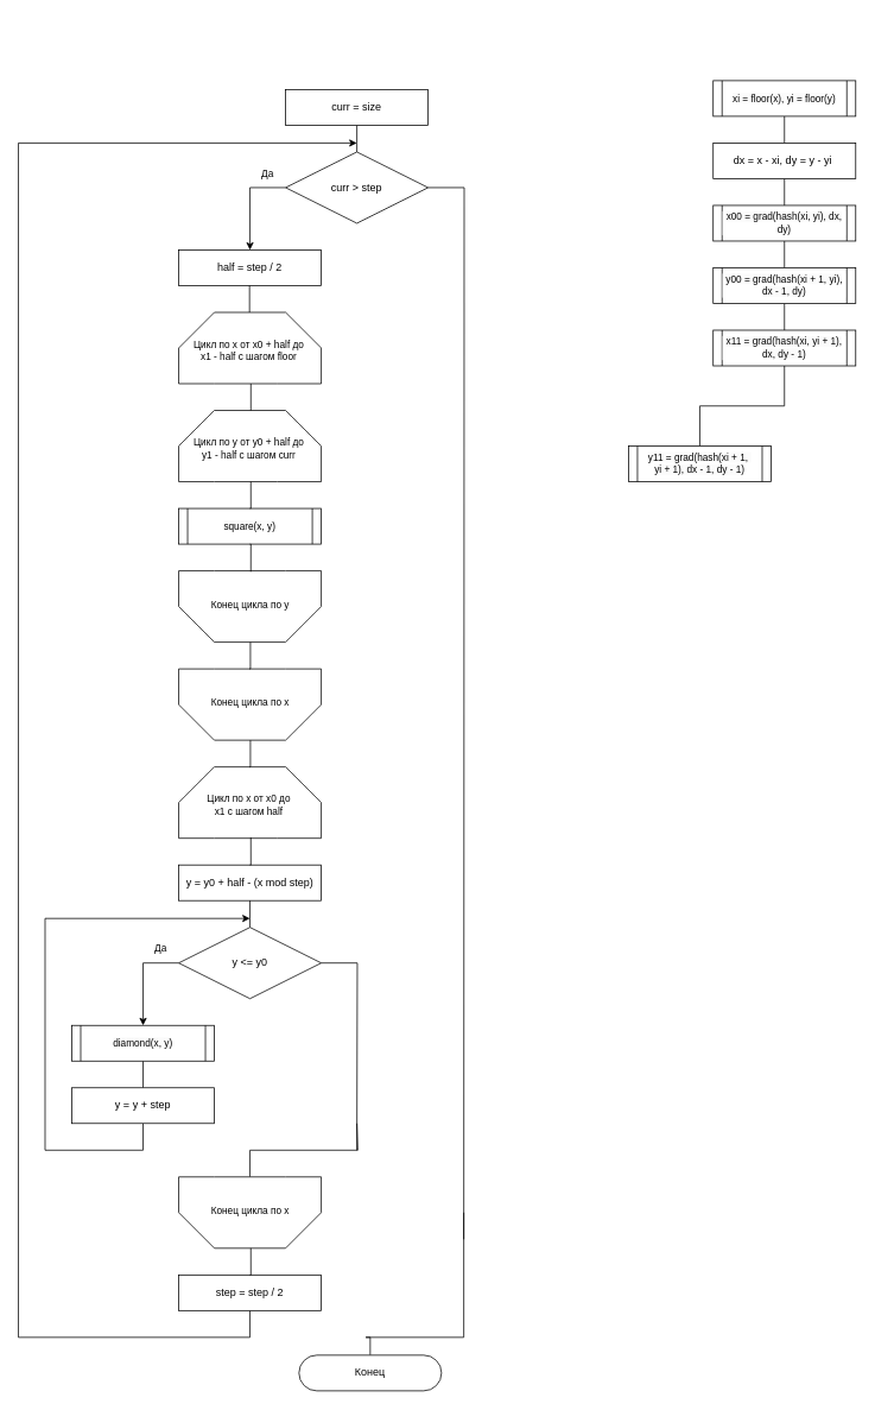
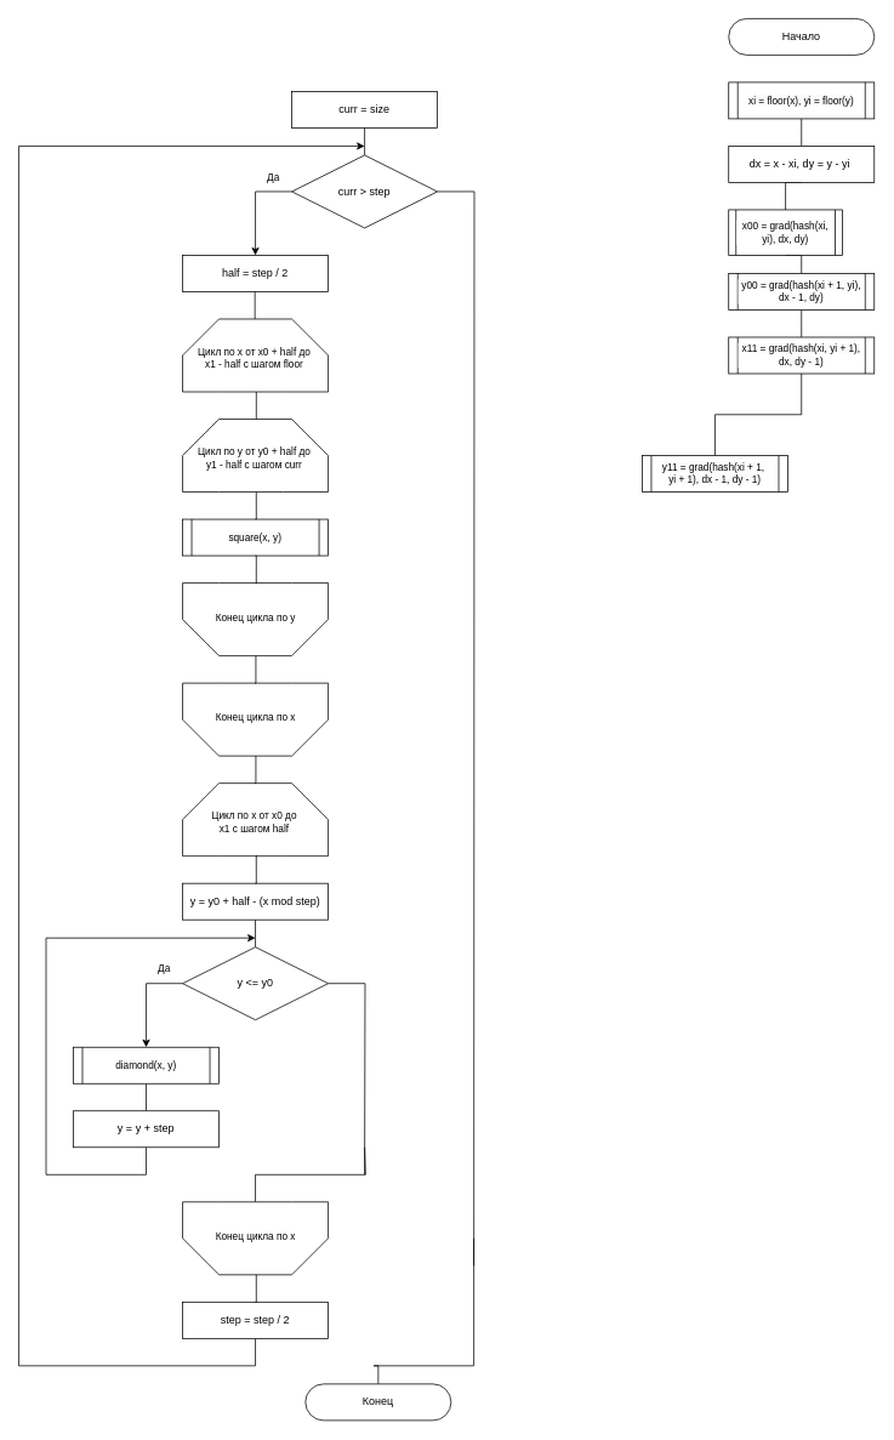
  <mxCell id="0" />
  <mxCell id="1" parent="0" />
+ <mxCell id="2" value="Начало" style="rounded=1;whiteSpace=wrap;html=1;arcSize=50;" vertex="1" parent="1"><mxGeometry x="800" width="160" height="40" as="geometry" y="20" /></mxCell>
  <mxCell id="3" style="edgeStyle=orthogonalEdgeStyle;shape=connector;rounded=0;orthogonalLoop=1;jettySize=auto;html=1;exitX=0.5;exitY=1;exitDx=0;exitDy=0;entryX=0.5;entryY=0;entryDx=0;entryDy=0;strokeColor=default;align=center;verticalAlign=middle;fontFamily=Helvetica;fontSize=11;fontColor=default;labelBackgroundColor=default;endArrow=none;endFill=0;" edge="1" parent="1" source="4" target="7"><mxGeometry relative="1" as="geometry" /></mxCell>
  <mxCell id="4" value="curr = size" style="rounded=0;whiteSpace=wrap;html=1;" vertex="1" parent="1"><mxGeometry x="320" y="100" width="160" height="40" as="geometry" /></mxCell>
  <mxCell id="5" style="edgeStyle=orthogonalEdgeStyle;shape=connector;rounded=0;orthogonalLoop=1;jettySize=auto;html=1;exitX=0;exitY=0.5;exitDx=0;exitDy=0;entryX=0.5;entryY=0;entryDx=0;entryDy=0;strokeColor=default;align=center;verticalAlign=middle;fontFamily=Helvetica;fontSize=11;fontColor=default;labelBackgroundColor=default;endArrow=classic;" edge="1" parent="1" source="7" target="18"><mxGeometry relative="1" as="geometry" /></mxCell>
  <mxCell id="6" style="edgeStyle=orthogonalEdgeStyle;shape=connector;rounded=0;orthogonalLoop=1;jettySize=auto;html=1;exitX=1;exitY=0.5;exitDx=0;exitDy=0;strokeColor=default;align=center;verticalAlign=middle;fontFamily=Helvetica;fontSize=11;fontColor=default;labelBackgroundColor=default;endArrow=none;endFill=0;" edge="1" parent="1" source="7"><mxGeometry relative="1" as="geometry"><mxPoint x="520" y="1390" as="targetPoint" /></mxGeometry></mxCell>
  <mxCell id="7" value="curr &amp;gt; step" style="rhombus;whiteSpace=wrap;html=1;" vertex="1" parent="1"><mxGeometry x="320" y="170" width="160" height="80" as="geometry" /></mxCell>
  <mxCell id="8" value="&lt;div style=&quot;font-size: 11px;&quot;&gt;Цикл по x от x0 + half до&amp;nbsp;&lt;/div&gt;&lt;div style=&quot;font-size: 11px;&quot;&gt;x1 - half с шагом floor&amp;nbsp;&lt;/div&gt;" style="verticalLabelPosition=middle;verticalAlign=middle;html=1;shape=mxgraph.basic.polygon;polyCoords=[[0.25,0],[0.75,0],[1,0.25],[1,0.5],[0.69,0.5],[0.25,0.5],[0,0.5],[0,0.25]];polyline=0;labelBackgroundColor=none;labelPosition=center;align=center;spacingTop=-75;spacing=2;fontSize=11;" vertex="1" parent="1"><mxGeometry x="200" y="350" width="160" height="160" as="geometry" /></mxCell>
  <mxCell id="9" value="Да" style="text;html=1;align=center;verticalAlign=middle;whiteSpace=wrap;rounded=0;fontFamily=Helvetica;fontSize=11;fontColor=default;labelBackgroundColor=none;" vertex="1" parent="1"><mxGeometry x="270" y="180" width="60" height="30" as="geometry" /></mxCell>
  <mxCell id="10" value="&lt;div style=&quot;font-size: 11px;&quot;&gt;Цикл по y от y0 + half до&amp;nbsp;&lt;/div&gt;&lt;div style=&quot;font-size: 11px;&quot;&gt;y1 - half с шагом curr&amp;nbsp;&lt;/div&gt;" style="verticalLabelPosition=middle;verticalAlign=middle;html=1;shape=mxgraph.basic.polygon;polyCoords=[[0.25,0],[0.75,0],[1,0.25],[1,0.5],[0.69,0.5],[0.25,0.5],[0,0.5],[0,0.25]];polyline=0;labelBackgroundColor=none;labelPosition=center;align=center;spacingTop=-75;spacing=2;fontSize=11;" vertex="1" parent="1"><mxGeometry x="200" y="460" width="160" height="160" as="geometry" /></mxCell>
  <mxCell id="11" style="edgeStyle=orthogonalEdgeStyle;rounded=0;orthogonalLoop=1;jettySize=auto;html=1;endArrow=none;endFill=0;" edge="1" parent="1"><mxGeometry relative="1" as="geometry"><mxPoint x="281" y="430" as="sourcePoint" /><mxPoint x="281" y="460" as="targetPoint" /></mxGeometry></mxCell>
  <mxCell id="12" value="&lt;div&gt;&lt;span style=&quot;background-color: rgb(251, 251, 251);&quot;&gt;square(x, y)&lt;/span&gt;&lt;/div&gt;" style="shape=process;whiteSpace=wrap;html=1;backgroundOutline=1;fontFamily=Helvetica;fontSize=11;fontColor=default;labelBackgroundColor=default;size=0.062;" vertex="1" parent="1"><mxGeometry x="200" y="570" width="160" height="40" as="geometry" /></mxCell>
  <mxCell id="13" style="edgeStyle=orthogonalEdgeStyle;shape=connector;rounded=0;orthogonalLoop=1;jettySize=auto;html=1;exitX=0.5;exitY=0;exitDx=0;exitDy=0;entryX=0.506;entryY=0.5;entryDx=0;entryDy=0;entryPerimeter=0;strokeColor=default;align=center;verticalAlign=middle;fontFamily=Helvetica;fontSize=11;fontColor=default;labelBackgroundColor=default;endArrow=none;endFill=0;" edge="1" parent="1" source="12" target="10"><mxGeometry relative="1" as="geometry" /></mxCell>
  <mxCell id="14" value="Конец цикла по y" style="verticalLabelPosition=middle;verticalAlign=middle;html=1;shape=mxgraph.basic.polygon;polyCoords=[[0.25,0.5],[0.75,0.5],[1,0.5],[1,0.75],[0.75,1],[0.25,1],[0,0.75],[0,0.5]];polyline=0;fontFamily=Helvetica;fontSize=11;fontColor=default;labelBackgroundColor=default;labelPosition=center;align=center;spacingTop=75;" vertex="1" parent="1"><mxGeometry x="200" y="560" width="160" height="160" as="geometry" /></mxCell>
  <mxCell id="15" value="Конец цикла по x" style="verticalLabelPosition=middle;verticalAlign=middle;html=1;shape=mxgraph.basic.polygon;polyCoords=[[0.25,0.5],[0.75,0.5],[1,0.5],[1,0.75],[0.75,1],[0.25,1],[0,0.75],[0,0.5]];polyline=0;fontFamily=Helvetica;fontSize=11;fontColor=default;labelBackgroundColor=default;labelPosition=center;align=center;spacingTop=75;" vertex="1" parent="1"><mxGeometry x="200" y="670" width="160" height="160" as="geometry" /></mxCell>
  <mxCell id="16" style="edgeStyle=orthogonalEdgeStyle;shape=connector;rounded=0;orthogonalLoop=1;jettySize=auto;html=1;exitX=0.5;exitY=1;exitDx=0;exitDy=0;entryX=0.506;entryY=0.506;entryDx=0;entryDy=0;entryPerimeter=0;strokeColor=default;align=center;verticalAlign=middle;fontFamily=Helvetica;fontSize=11;fontColor=default;labelBackgroundColor=default;endArrow=none;endFill=0;" edge="1" parent="1" source="12" target="14"><mxGeometry relative="1" as="geometry" /></mxCell>
  <mxCell id="17" style="edgeStyle=orthogonalEdgeStyle;shape=connector;rounded=0;orthogonalLoop=1;jettySize=auto;html=1;exitX=0.5;exitY=0;exitDx=0;exitDy=0;entryX=0.506;entryY=0.5;entryDx=0;entryDy=0;entryPerimeter=0;strokeColor=default;align=center;verticalAlign=middle;fontFamily=Helvetica;fontSize=11;fontColor=default;labelBackgroundColor=default;endArrow=none;endFill=0;" edge="1" parent="1"><mxGeometry relative="1" as="geometry"><mxPoint x="279.5" y="750" as="sourcePoint" /><mxPoint x="280.5" y="720" as="targetPoint" /></mxGeometry></mxCell>
  <mxCell id="18" value="half = step / 2" style="rounded=0;whiteSpace=wrap;html=1;" vertex="1" parent="1"><mxGeometry x="200" y="280" width="160" height="40" as="geometry" /></mxCell>
  <mxCell id="19" style="edgeStyle=orthogonalEdgeStyle;shape=connector;rounded=0;orthogonalLoop=1;jettySize=auto;html=1;exitX=0.5;exitY=1;exitDx=0;exitDy=0;entryX=0.5;entryY=0;entryDx=0;entryDy=0;strokeColor=default;align=center;verticalAlign=middle;fontFamily=Helvetica;fontSize=11;fontColor=default;labelBackgroundColor=default;endArrow=none;endFill=0;" edge="1" parent="1"><mxGeometry relative="1" as="geometry"><mxPoint x="279.5" y="320" as="sourcePoint" /><mxPoint x="279.5" y="350" as="targetPoint" /></mxGeometry></mxCell>
  <mxCell id="20" value="&lt;div style=&quot;font-size: 11px;&quot;&gt;Цикл по x от x0 до&amp;nbsp;&lt;/div&gt;&lt;div style=&quot;font-size: 11px;&quot;&gt;x1 с шагом half&amp;nbsp;&lt;/div&gt;" style="verticalLabelPosition=middle;verticalAlign=middle;html=1;shape=mxgraph.basic.polygon;polyCoords=[[0.25,0],[0.75,0],[1,0.25],[1,0.5],[0.69,0.5],[0.25,0.5],[0,0.5],[0,0.25]];polyline=0;labelBackgroundColor=none;labelPosition=center;align=center;spacingTop=-75;spacing=2;fontSize=11;" vertex="1" parent="1"><mxGeometry x="200" y="860" width="160" height="160" as="geometry" /></mxCell>
  <mxCell id="21" style="edgeStyle=orthogonalEdgeStyle;shape=connector;rounded=0;orthogonalLoop=1;jettySize=auto;html=1;exitX=0.5;exitY=0;exitDx=0;exitDy=0;entryX=0.506;entryY=0.5;entryDx=0;entryDy=0;entryPerimeter=0;strokeColor=default;align=center;verticalAlign=middle;fontFamily=Helvetica;fontSize=11;fontColor=default;labelBackgroundColor=default;endArrow=none;endFill=0;" edge="1" parent="1"><mxGeometry relative="1" as="geometry"><mxPoint x="279.5" y="860" as="sourcePoint" /><mxPoint x="280.5" y="830" as="targetPoint" /></mxGeometry></mxCell>
  <mxCell id="22" value="y = y0 + half - (x mod step)" style="rounded=0;whiteSpace=wrap;html=1;" vertex="1" parent="1"><mxGeometry x="200" y="970" width="160" height="40" as="geometry" /></mxCell>
  <mxCell id="23" style="edgeStyle=orthogonalEdgeStyle;shape=connector;rounded=0;orthogonalLoop=1;jettySize=auto;html=1;exitX=0.5;exitY=0;exitDx=0;exitDy=0;entryX=0.506;entryY=0.494;entryDx=0;entryDy=0;entryPerimeter=0;strokeColor=default;align=center;verticalAlign=middle;fontFamily=Helvetica;fontSize=11;fontColor=default;labelBackgroundColor=default;endArrow=none;endFill=0;" edge="1" parent="1" source="22" target="20"><mxGeometry relative="1" as="geometry" /></mxCell>
  <mxCell id="24" style="edgeStyle=orthogonalEdgeStyle;shape=connector;rounded=0;orthogonalLoop=1;jettySize=auto;html=1;exitX=0.5;exitY=0;exitDx=0;exitDy=0;entryX=0.5;entryY=1;entryDx=0;entryDy=0;strokeColor=default;align=center;verticalAlign=middle;fontFamily=Helvetica;fontSize=11;fontColor=default;labelBackgroundColor=default;endArrow=none;endFill=0;" edge="1" parent="1" source="27" target="22"><mxGeometry relative="1" as="geometry" /></mxCell>
  <mxCell id="25" style="edgeStyle=orthogonalEdgeStyle;shape=connector;rounded=0;orthogonalLoop=1;jettySize=auto;html=1;exitX=0;exitY=0.5;exitDx=0;exitDy=0;entryX=0.5;entryY=0;entryDx=0;entryDy=0;strokeColor=default;align=center;verticalAlign=middle;fontFamily=Helvetica;fontSize=11;fontColor=default;labelBackgroundColor=default;endArrow=classic;endFill=1;" edge="1" parent="1" source="27" target="29"><mxGeometry relative="1" as="geometry" /></mxCell>
  <mxCell id="26" style="edgeStyle=orthogonalEdgeStyle;shape=connector;rounded=0;orthogonalLoop=1;jettySize=auto;html=1;exitX=1;exitY=0.5;exitDx=0;exitDy=0;strokeColor=default;align=center;verticalAlign=middle;fontFamily=Helvetica;fontSize=11;fontColor=default;labelBackgroundColor=default;endArrow=none;endFill=0;" edge="1" parent="1" source="27"><mxGeometry relative="1" as="geometry"><mxPoint x="400" y="1290" as="targetPoint" /></mxGeometry></mxCell>
  <mxCell id="27" value="y &amp;lt;= y0" style="rhombus;whiteSpace=wrap;html=1;" vertex="1" parent="1"><mxGeometry x="200" y="1040" width="160" height="80" as="geometry" /></mxCell>
  <mxCell id="28" style="edgeStyle=orthogonalEdgeStyle;shape=connector;rounded=0;orthogonalLoop=1;jettySize=auto;html=1;exitX=0.5;exitY=1;exitDx=0;exitDy=0;entryX=0.5;entryY=0;entryDx=0;entryDy=0;strokeColor=default;align=center;verticalAlign=middle;fontFamily=Helvetica;fontSize=11;fontColor=default;labelBackgroundColor=default;endArrow=none;endFill=0;" edge="1" parent="1" source="29" target="32"><mxGeometry relative="1" as="geometry" /></mxCell>
  <mxCell id="29" value="&lt;div&gt;&lt;span style=&quot;background-color: rgb(251, 251, 251);&quot;&gt;diamond(x, y)&lt;/span&gt;&lt;/div&gt;" style="shape=process;whiteSpace=wrap;html=1;backgroundOutline=1;fontFamily=Helvetica;fontSize=11;fontColor=default;labelBackgroundColor=default;size=0.062;" vertex="1" parent="1"><mxGeometry x="80" y="1150" width="160" height="40" as="geometry" /></mxCell>
  <mxCell id="30" value="Да" style="text;html=1;align=center;verticalAlign=middle;whiteSpace=wrap;rounded=0;fontFamily=Helvetica;fontSize=11;fontColor=default;labelBackgroundColor=none;" vertex="1" parent="1"><mxGeometry x="150" y="1049" width="60" height="30" as="geometry" /></mxCell>
  <mxCell id="31" style="edgeStyle=orthogonalEdgeStyle;shape=connector;rounded=0;orthogonalLoop=1;jettySize=auto;html=1;exitX=0.5;exitY=1;exitDx=0;exitDy=0;strokeColor=default;align=center;verticalAlign=middle;fontFamily=Helvetica;fontSize=11;fontColor=default;labelBackgroundColor=default;endArrow=classic;endFill=1;" edge="1" parent="1" source="32"><mxGeometry relative="1" as="geometry"><mxPoint x="280" y="1030" as="targetPoint" /><Array as="points"><mxPoint x="160" y="1290" /><mxPoint x="50" y="1290" /><mxPoint x="50" y="1030" /></Array></mxGeometry></mxCell>
  <mxCell id="32" value="y = y + step" style="rounded=0;whiteSpace=wrap;html=1;" vertex="1" parent="1"><mxGeometry x="80" y="1220" width="160" height="40" as="geometry" /></mxCell>
  <mxCell id="33" style="edgeStyle=orthogonalEdgeStyle;shape=connector;rounded=0;orthogonalLoop=1;jettySize=auto;html=1;exitX=0.5;exitY=0;exitDx=0;exitDy=0;strokeColor=default;align=center;verticalAlign=middle;fontFamily=Helvetica;fontSize=11;fontColor=default;labelBackgroundColor=default;endArrow=none;endFill=0;" edge="1" parent="1"><mxGeometry relative="1" as="geometry"><mxPoint x="400" y="1260" as="targetPoint" /><mxPoint x="280" y="1320" as="sourcePoint" /><Array as="points"><mxPoint x="280" y="1290" /><mxPoint x="401" y="1290" /></Array></mxGeometry></mxCell>
  <mxCell id="34" style="edgeStyle=orthogonalEdgeStyle;shape=connector;rounded=0;orthogonalLoop=1;jettySize=auto;html=1;exitX=0.5;exitY=0;exitDx=0;exitDy=0;strokeColor=default;align=center;verticalAlign=middle;fontFamily=Helvetica;fontSize=11;fontColor=default;labelBackgroundColor=default;endArrow=none;endFill=0;" edge="1" parent="1" source="35"><mxGeometry relative="1" as="geometry"><mxPoint x="520" y="1360" as="targetPoint" /><Array as="points"><mxPoint x="410" y="1500" /><mxPoint x="521" y="1500" /></Array></mxGeometry></mxCell>
  <mxCell id="35" value="Конец" style="rounded=1;whiteSpace=wrap;html=1;arcSize=50;" vertex="1" parent="1"><mxGeometry x="335" y="1520" width="160" height="40" as="geometry" /></mxCell>
  <mxCell id="36" value="Конец цикла по x" style="verticalLabelPosition=middle;verticalAlign=middle;html=1;shape=mxgraph.basic.polygon;polyCoords=[[0.25,0.5],[0.75,0.5],[1,0.5],[1,0.75],[0.75,1],[0.25,1],[0,0.75],[0,0.5]];polyline=0;fontFamily=Helvetica;fontSize=11;fontColor=default;labelBackgroundColor=default;labelPosition=center;align=center;spacingTop=75;" vertex="1" parent="1"><mxGeometry x="200" y="1240" width="160" height="160" as="geometry" /></mxCell>
  <mxCell id="37" style="edgeStyle=orthogonalEdgeStyle;shape=connector;rounded=0;orthogonalLoop=1;jettySize=auto;html=1;strokeColor=default;align=center;verticalAlign=middle;fontFamily=Helvetica;fontSize=11;fontColor=default;labelBackgroundColor=default;endArrow=none;endFill=0;entryX=0.5;entryY=1;entryDx=0;entryDy=0;startArrow=classic;startFill=1;" edge="1" parent="1" target="38"><mxGeometry relative="1" as="geometry"><mxPoint x="400" y="160" as="sourcePoint" /><mxPoint x="279" y="1480" as="targetPoint" /><Array as="points"><mxPoint x="20" y="160" /><mxPoint x="20" y="1500" /><mxPoint x="280" y="1500" /></Array></mxGeometry></mxCell>
  <mxCell id="38" value="step = step / 2" style="rounded=0;whiteSpace=wrap;html=1;" vertex="1" parent="1"><mxGeometry x="200" y="1430" width="160" height="40" as="geometry" /></mxCell>
  <mxCell id="39" style="edgeStyle=orthogonalEdgeStyle;shape=connector;rounded=0;orthogonalLoop=1;jettySize=auto;html=1;exitX=0.5;exitY=0;exitDx=0;exitDy=0;entryX=0.506;entryY=1;entryDx=0;entryDy=0;entryPerimeter=0;strokeColor=default;align=center;verticalAlign=middle;fontFamily=Helvetica;fontSize=11;fontColor=default;labelBackgroundColor=default;endArrow=none;endFill=0;" edge="1" parent="1" source="38" target="36"><mxGeometry relative="1" as="geometry" /></mxCell>
  <mxCell id="40" style="edgeStyle=orthogonalEdgeStyle;shape=connector;rounded=0;orthogonalLoop=1;jettySize=auto;html=1;exitX=0.5;exitY=1;exitDx=0;exitDy=0;entryX=0.5;entryY=0;entryDx=0;entryDy=0;strokeColor=default;align=center;verticalAlign=middle;fontFamily=Helvetica;fontSize=11;fontColor=default;labelBackgroundColor=default;endArrow=none;endFill=0;" edge="1" parent="1" source="41" target="43"><mxGeometry relative="1" as="geometry" /></mxCell>
  <mxCell id="41" value="&lt;div&gt;&lt;span style=&quot;background-color: rgb(251, 251, 251);&quot;&gt;xi = floor(x), yi = floor(y)&lt;/span&gt;&lt;/div&gt;" style="shape=process;whiteSpace=wrap;html=1;backgroundOutline=1;fontFamily=Helvetica;fontSize=11;fontColor=default;labelBackgroundColor=default;size=0.062;" vertex="1" parent="1"><mxGeometry x="800" y="90" width="160" height="40" as="geometry" /></mxCell>
  <mxCell id="42" style="edgeStyle=orthogonalEdgeStyle;shape=connector;rounded=0;orthogonalLoop=1;jettySize=auto;html=1;exitX=0.5;exitY=1;exitDx=0;exitDy=0;entryX=0.5;entryY=0;entryDx=0;entryDy=0;strokeColor=default;align=center;verticalAlign=middle;fontFamily=Helvetica;fontSize=11;fontColor=default;labelBackgroundColor=default;endArrow=none;endFill=0;" edge="1" parent="1" source="43" target="45"><mxGeometry relative="1" as="geometry" /></mxCell>
  <mxCell id="43" value="dx = x - xi, dy = y - yi&amp;nbsp;" style="rounded=0;whiteSpace=wrap;html=1;" vertex="1" parent="1"><mxGeometry x="800" y="160" width="160" height="40" as="geometry" /></mxCell>
  <mxCell id="44" style="edgeStyle=orthogonalEdgeStyle;shape=connector;rounded=0;orthogonalLoop=1;jettySize=auto;html=1;exitX=0.5;exitY=1;exitDx=0;exitDy=0;entryX=0.5;entryY=0;entryDx=0;entryDy=0;strokeColor=default;align=center;verticalAlign=middle;fontFamily=Helvetica;fontSize=11;fontColor=default;labelBackgroundColor=default;endArrow=none;endFill=0;" edge="1" parent="1" source="45" target="47"><mxGeometry relative="1" as="geometry" /></mxCell>
- <mxCell id="45" value="&lt;div&gt;&lt;span style=&quot;background-color: rgb(251, 251, 251);&quot;&gt;x00 = grad(hash(xi, yi), dx, dy)&lt;/span&gt;&lt;/div&gt;" style="shape=process;whiteSpace=wrap;html=1;backgroundOutline=1;fontFamily=Helvetica;fontSize=11;fontColor=default;labelBackgroundColor=default;size=0.062;" vertex="1" parent="1"><mxGeometry x="800" y="230" width="160" height="40" as="geometry" /></mxCell>
+ <mxCell id="45" value="&lt;div&gt;&lt;span style=&quot;background-color: rgb(251, 251, 251);&quot;&gt;x00 = grad(hash(xi, yi), dx, dy)&lt;/span&gt;&lt;/div&gt;" style="shape=process;whiteSpace=wrap;html=1;backgroundOutline=1;fontFamily=Helvetica;fontSize=11;fontColor=default;labelBackgroundColor=default;size=0.062;" vertex="1" parent="1"><mxGeometry x="800" y="230" width="125" height="50" as="geometry" /></mxCell>
  <mxCell id="46" style="edgeStyle=orthogonalEdgeStyle;shape=connector;rounded=0;orthogonalLoop=1;jettySize=auto;html=1;exitX=0.5;exitY=1;exitDx=0;exitDy=0;entryX=0.5;entryY=0;entryDx=0;entryDy=0;strokeColor=default;align=center;verticalAlign=middle;fontFamily=Helvetica;fontSize=11;fontColor=default;labelBackgroundColor=default;endArrow=none;endFill=0;" edge="1" parent="1" source="47" target="49"><mxGeometry relative="1" as="geometry" /></mxCell>
  <mxCell id="47" value="&lt;div&gt;&lt;span style=&quot;background-color: rgb(251, 251, 251);&quot;&gt;y00 = grad(hash(xi + 1, yi), dx - 1, dy)&lt;/span&gt;&lt;/div&gt;" style="shape=process;whiteSpace=wrap;html=1;backgroundOutline=1;fontFamily=Helvetica;fontSize=11;fontColor=default;labelBackgroundColor=default;size=0.062;" vertex="1" parent="1"><mxGeometry x="800" y="300" width="160" height="40" as="geometry" /></mxCell>
  <mxCell id="48" style="edgeStyle=orthogonalEdgeStyle;shape=connector;rounded=0;orthogonalLoop=1;jettySize=auto;html=1;exitX=0.5;exitY=1;exitDx=0;exitDy=0;entryX=0.5;entryY=0;entryDx=0;entryDy=0;strokeColor=default;align=center;verticalAlign=middle;fontFamily=Helvetica;fontSize=11;fontColor=default;labelBackgroundColor=default;endArrow=none;endFill=0;" edge="1" parent="1" source="49" target="50"><mxGeometry relative="1" as="geometry" /></mxCell>
  <mxCell id="49" value="&lt;div&gt;&lt;span style=&quot;background-color: rgb(251, 251, 251);&quot;&gt;x11 = grad(hash(xi, yi + 1), dx, dy - 1)&lt;/span&gt;&lt;/div&gt;" style="shape=process;whiteSpace=wrap;html=1;backgroundOutline=1;fontFamily=Helvetica;fontSize=11;fontColor=default;labelBackgroundColor=default;size=0.062;" vertex="1" parent="1"><mxGeometry x="800" y="370" width="160" height="40" as="geometry" /></mxCell>
  <mxCell id="50" value="&lt;div&gt;&lt;span style=&quot;background-color: rgb(251, 251, 251);&quot;&gt;y11 = grad(hash(xi + 1,&amp;nbsp;&lt;/span&gt;&lt;/div&gt;&lt;div&gt;&lt;span style=&quot;background-color: rgb(251, 251, 251);&quot;&gt;yi + 1), dx - 1, dy - 1)&lt;/span&gt;&lt;/div&gt;" style="shape=process;whiteSpace=wrap;html=1;backgroundOutline=1;fontFamily=Helvetica;fontSize=11;fontColor=default;labelBackgroundColor=default;size=0.062;" vertex="1" parent="1"><mxGeometry x="705" y="500" width="160" height="40" as="geometry" /></mxCell>
